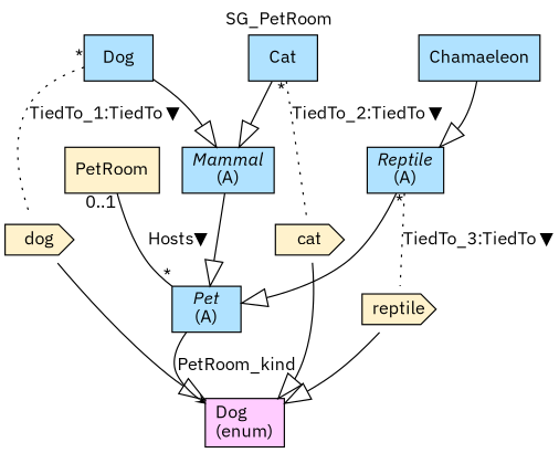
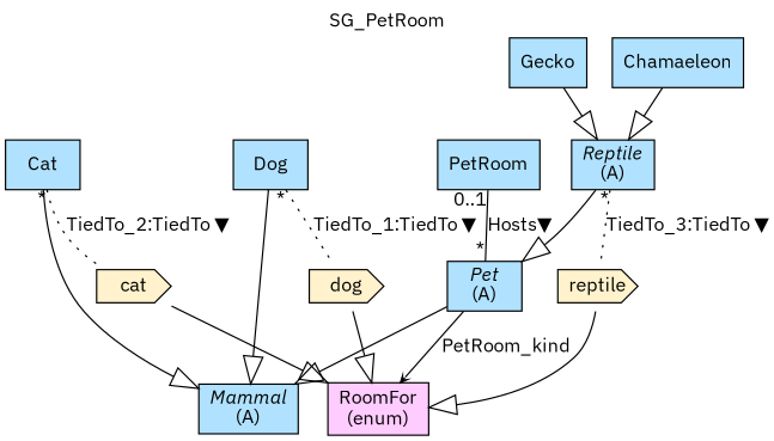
  digraph {
    fontname="IBM Plex Sans"
    label=SG_PetRoom
    labelfontsize=12
    labelloc=tl
    node [fillcolor=lightskyblue1 fontname="IBM Plex Sans" shape=record style=filled]
    edge [arrowhead=onormal arrowsize=2.0 fontname="IBM Plex Sans"]
    n1 [label=<{<I>Mammal</I><br/>(A)}>]
    n2 [label=<{<I>Pet</I><br/>(A)}>]
-   n3 [fillcolor="#FFCCFF" label="Dog\l(enum)"]
+   n3 [fillcolor="#FFCCFF" label="RoomFor\l(enum)"]
+   n4 [label=Gecko]
    n5 [label=<{<I>Reptile</I><br/>(A)}>]
    n6 [fillcolor="#FFF2CC" label=reptile shape=cds]
    n7 [label=Chamaeleon]
-   n8 [fillcolor="#FFF2CC" label=PetRoom]
+   n8 [label=PetRoom]
    n9 [label=Dog]
    n10 [fillcolor="#FFF2CC" label=dog shape=cds]
    n11 [label=Cat]
    n12 [fillcolor="#FFF2CC" label=cat shape=cds]
-   n1 -> n2
+   n2 -> n1
    n2 -> n3 [arrowhead=vee arrowsize=.5 label=PetRoom_kind]
+   n4 -> n5
    n5 -> n2
    n5 -> n6 [dir=none label="TiedTo_3:TiedTo ▼" style=dotted taillabel="*" arrowhead="" arrowsize=""]
    n6 -> n3
    n7 -> n5
    n8 -> n2 [dir=none headlabel="*" label="Hosts▼" taillabel="0..1" arrowhead="" arrowsize=""]
    n9 -> n1
    n9 -> n10 [dir=none label="TiedTo_1:TiedTo ▼" style=dotted taillabel="*" arrowhead="" arrowsize=""]
    n10 -> n3
    n11 -> n1
    n11 -> n12 [dir=none label="TiedTo_2:TiedTo ▼" style=dotted taillabel="*" arrowhead="" arrowsize=""]
    n12 -> n3
  }
